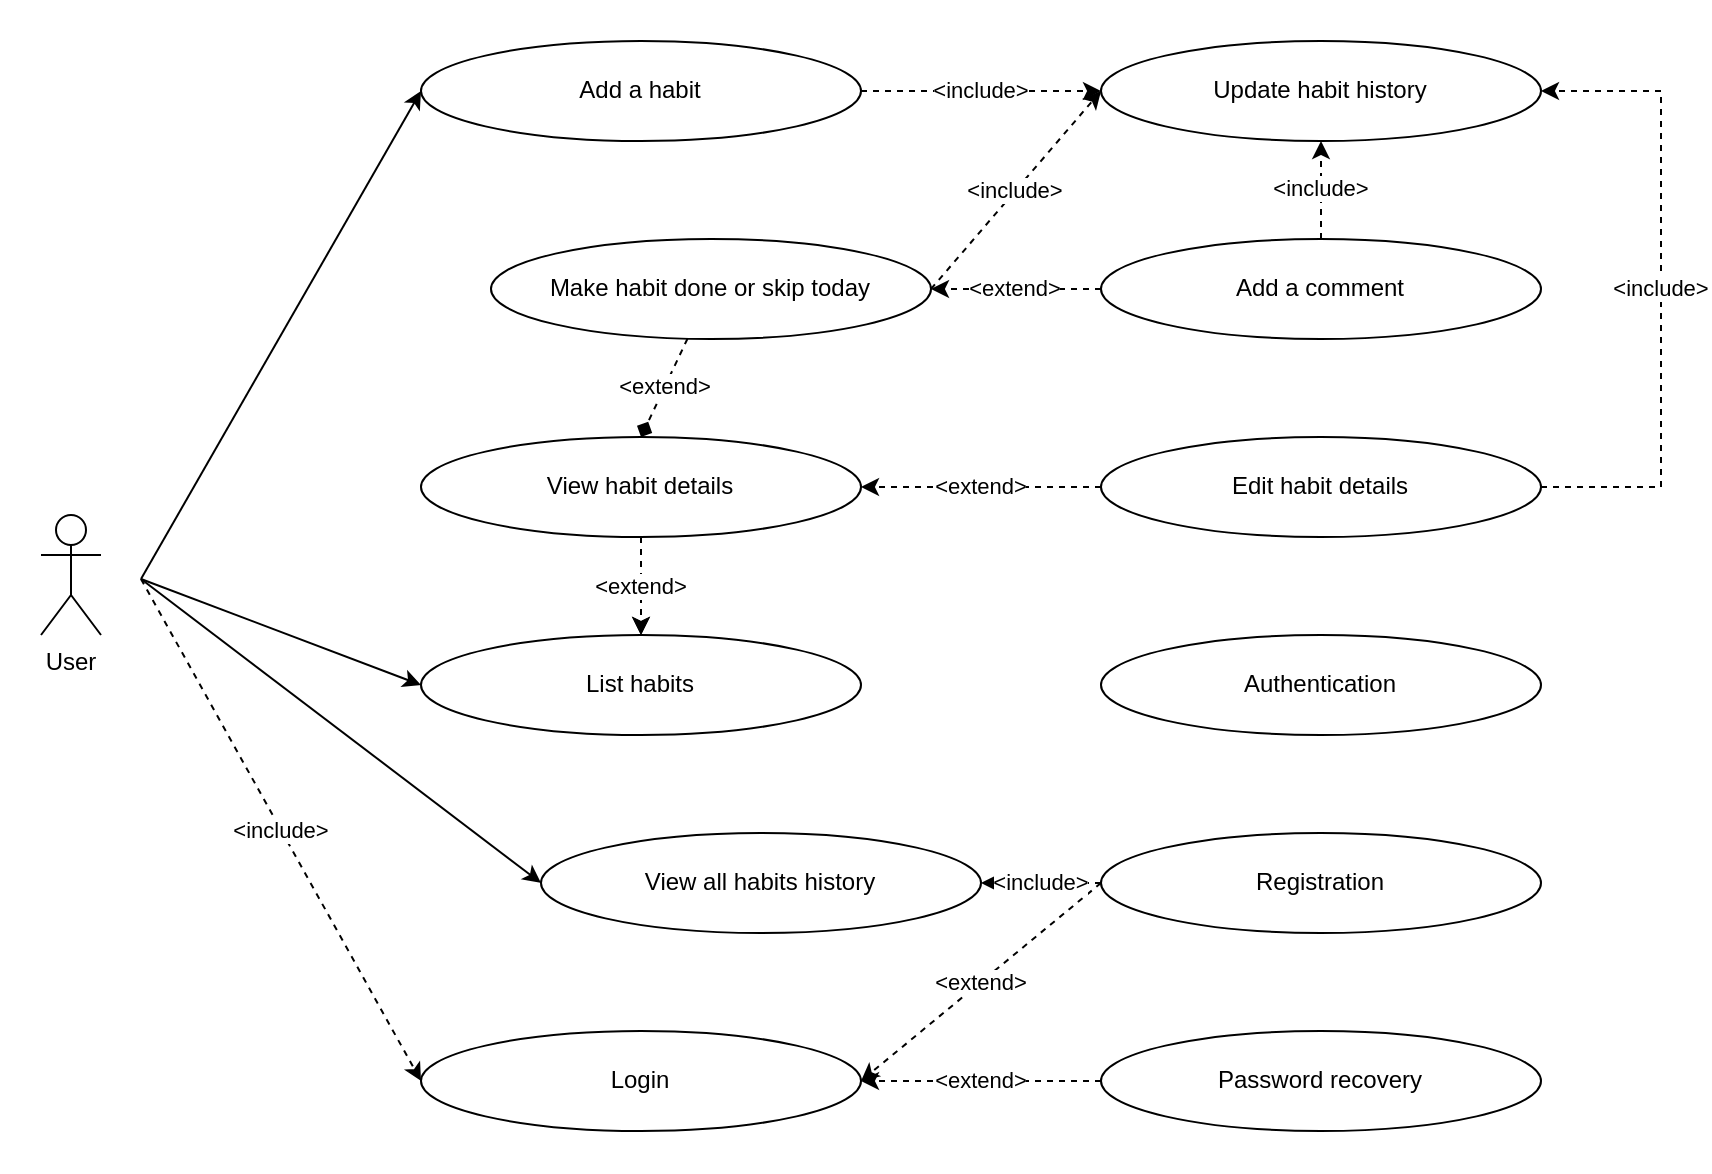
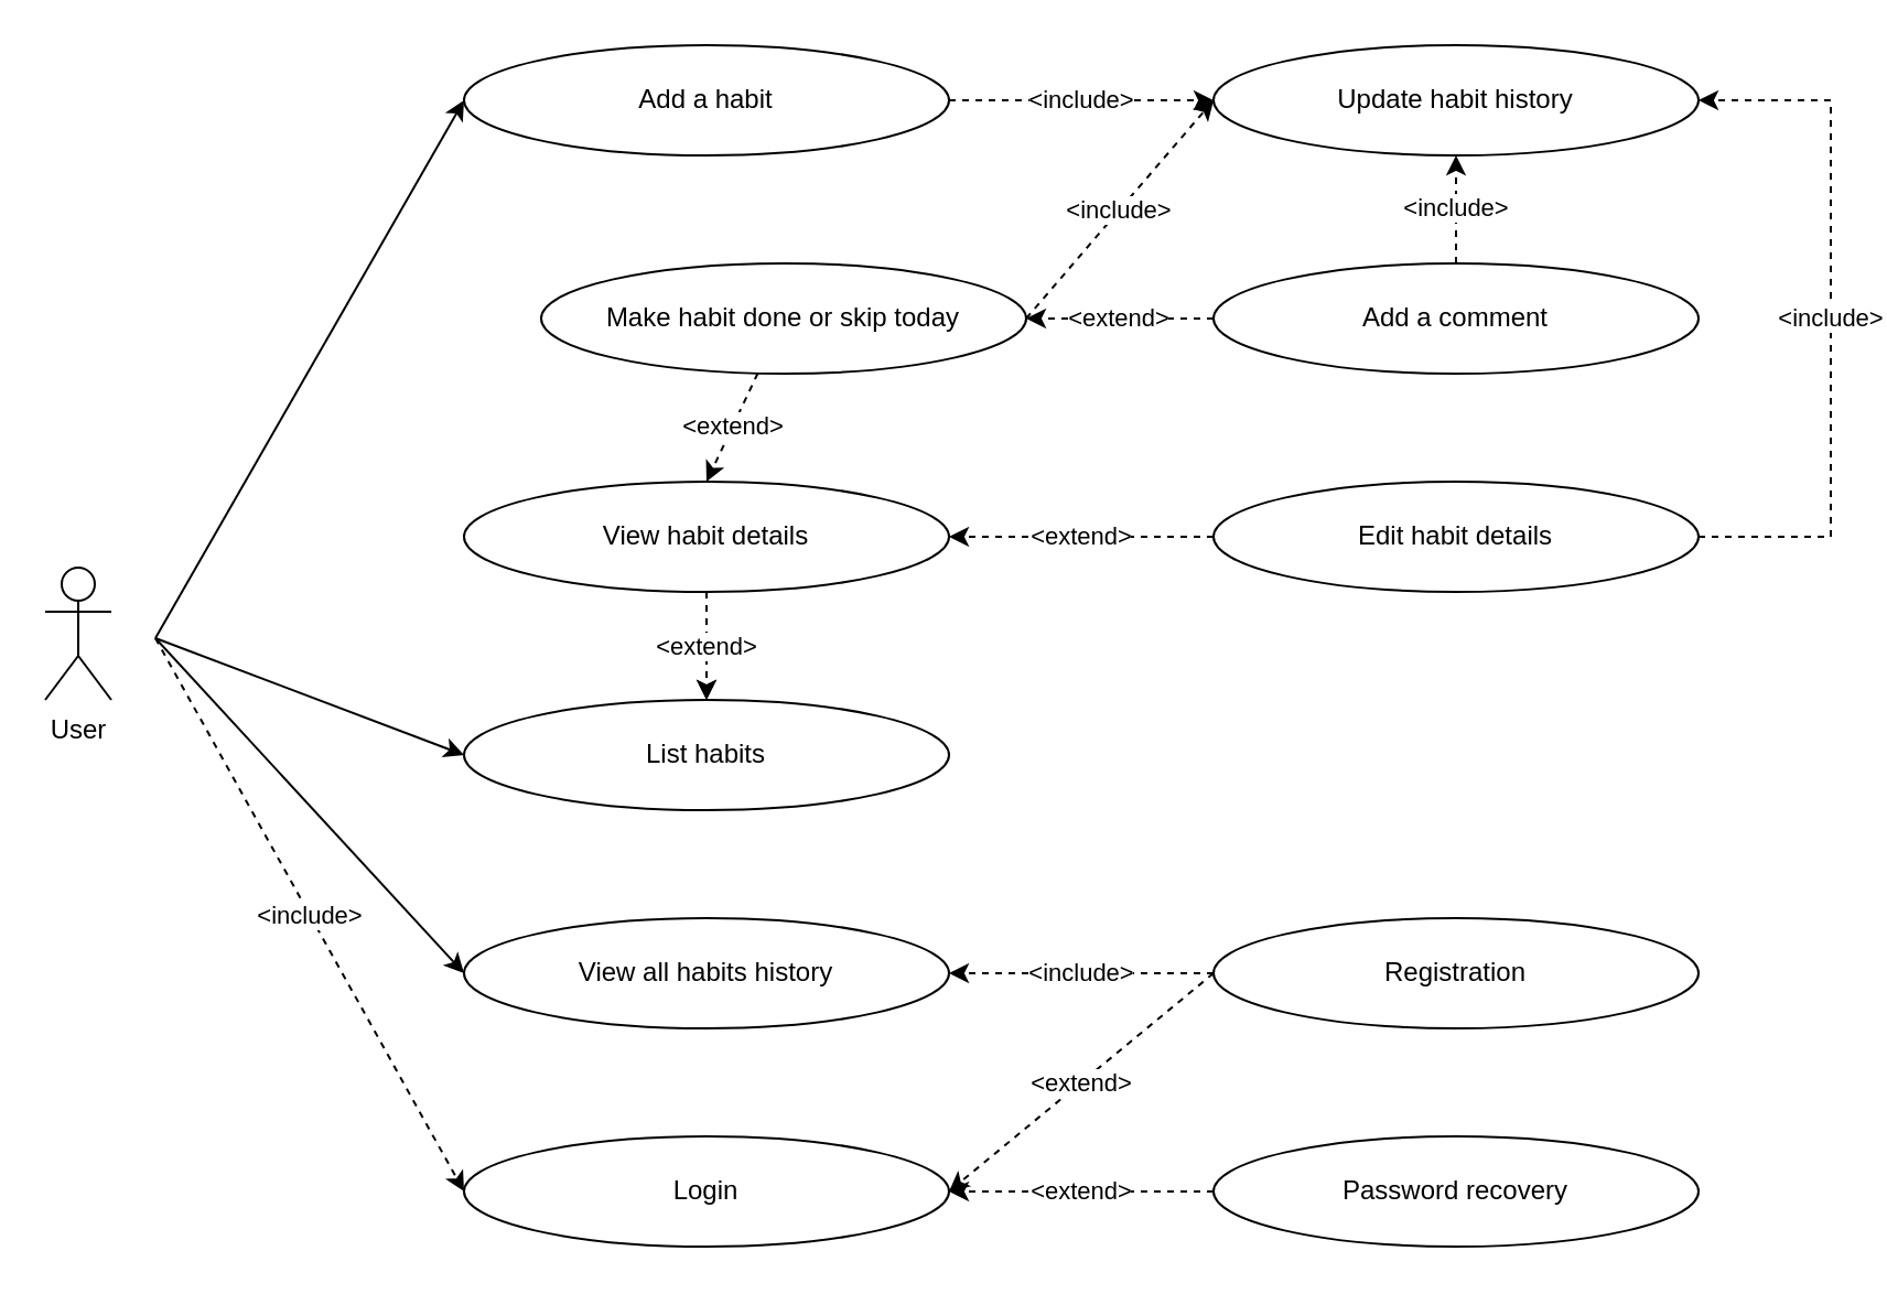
  <mxCell id="0" />
  <mxCell id="1" parent="0" />
  <mxCell id="2" style="rounded=0;orthogonalLoop=1;jettySize=auto;html=1;entryX=0;entryY=0.5;entryDx=0;entryDy=0;" edge="1" parent="1" target="28"><mxGeometry relative="1" as="geometry"><mxPoint x="70" y="289" as="sourcePoint" /></mxGeometry></mxCell>
  <mxCell id="3" style="rounded=0;orthogonalLoop=1;jettySize=auto;html=1;entryX=0;entryY=0.5;entryDx=0;entryDy=0;" edge="1" parent="1" target="10"><mxGeometry relative="1" as="geometry"><mxPoint x="70" y="289" as="sourcePoint" /></mxGeometry></mxCell>
  <mxCell id="4" style="rounded=0;orthogonalLoop=1;jettySize=auto;html=1;entryX=0;entryY=0.5;entryDx=0;entryDy=0;" edge="1" parent="1" target="14"><mxGeometry relative="1" as="geometry"><mxPoint x="70" y="289" as="sourcePoint" /></mxGeometry></mxCell>
  <mxCell id="5" value="&amp;lt;include&amp;gt;" style="edgeStyle=none;rounded=0;orthogonalLoop=1;jettySize=auto;html=1;entryX=0;entryY=0.5;entryDx=0;entryDy=0;dashed=1;" edge="1" parent="1" target="20"><mxGeometry relative="1" as="geometry"><mxPoint x="70" y="289" as="sourcePoint" /></mxGeometry></mxCell>
  <mxCell id="6" value="User" style="shape=umlActor;verticalLabelPosition=bottom;labelBackgroundColor=#ffffff;verticalAlign=top;html=1;outlineConnect=0;" vertex="1" parent="1"><mxGeometry x="20" y="257" width="30" height="60" as="geometry" /></mxCell>
  <mxCell id="7" style="edgeStyle=none;rounded=0;orthogonalLoop=1;jettySize=auto;html=1;dashed=1;" edge="1" parent="1" source="9" target="10"><mxGeometry relative="1" as="geometry" /></mxCell>
  <mxCell id="8" value="&amp;lt;extend&amp;gt;" style="edgeStyle=none;rounded=0;orthogonalLoop=1;jettySize=auto;html=1;dashed=1;" edge="1" parent="1" source="9" target="10"><mxGeometry relative="1" as="geometry" /></mxCell>
  <mxCell id="9" value="View habit details" style="ellipse;whiteSpace=wrap;html=1;" vertex="1" parent="1"><mxGeometry x="210" y="218" width="220" height="50" as="geometry" /></mxCell>
  <mxCell id="10" value="List habits" style="ellipse;whiteSpace=wrap;html=1;" vertex="1" parent="1"><mxGeometry x="210" y="317" width="220" height="50" as="geometry" /></mxCell>
- <mxCell id="11" value="&amp;lt;extend&amp;gt;" style="edgeStyle=none;rounded=0;orthogonalLoop=1;jettySize=auto;html=1;entryX=0.5;entryY=0;entryDx=0;entryDy=0;dashed=1;endArrow=diamond;" edge="1" parent="1" source="13" target="9"><mxGeometry relative="1" as="geometry" /></mxCell>
+ <mxCell id="11" value="&amp;lt;extend&amp;gt;" style="edgeStyle=none;rounded=0;orthogonalLoop=1;jettySize=auto;html=1;entryX=0.5;entryY=0;entryDx=0;entryDy=0;dashed=1;" edge="1" parent="1" source="13" target="9"><mxGeometry relative="1" as="geometry" /></mxCell>
  <mxCell id="12" value="&amp;lt;include&amp;gt;" style="edgeStyle=none;rounded=0;orthogonalLoop=1;jettySize=auto;html=1;entryX=0;entryY=0.5;entryDx=0;entryDy=0;dashed=1;exitX=1;exitY=0.5;exitDx=0;exitDy=0;" edge="1" parent="1" source="13" target="15"><mxGeometry relative="1" as="geometry" /></mxCell>
  <mxCell id="13" value="Make habit done or skip today" style="ellipse;whiteSpace=wrap;html=1;" vertex="1" parent="1"><mxGeometry x="245" y="119" width="220" height="50" as="geometry" /></mxCell>
- <mxCell id="14" value="View all habits history" style="ellipse;whiteSpace=wrap;html=1;" vertex="1" parent="1"><mxGeometry x="270" y="416" width="220" height="50" as="geometry" /></mxCell>
+ <mxCell id="14" value="View all habits history" style="ellipse;whiteSpace=wrap;html=1;" vertex="1" parent="1"><mxGeometry x="210" y="416" width="220" height="50" as="geometry" /></mxCell>
  <mxCell id="15" value="Update habit history" style="ellipse;whiteSpace=wrap;html=1;" vertex="1" parent="1"><mxGeometry x="550" y="20" width="220" height="50" as="geometry" /></mxCell>
  <mxCell id="16" value="&amp;lt;include&amp;gt;" style="edgeStyle=elbowEdgeStyle;rounded=0;orthogonalLoop=1;jettySize=auto;html=1;entryX=1;entryY=0.5;entryDx=0;entryDy=0;dashed=1;elbow=vertical;" edge="1" parent="1"><mxGeometry relative="1" as="geometry"><Array as="points"><mxPoint x="690" y="340" /><mxPoint x="700" y="340" /><mxPoint x="720" y="340" /><mxPoint x="660" y="340" /><mxPoint x="680" y="280" /><mxPoint x="660" y="280" /></Array><mxPoint x="630" y="394.2" as="targetPoint" /></mxGeometry></mxCell>
  <mxCell id="17" value="&amp;lt;extend&amp;gt;" style="edgeStyle=none;rounded=0;orthogonalLoop=1;jettySize=auto;html=1;dashed=1;" edge="1" parent="1" source="19" target="13"><mxGeometry relative="1" as="geometry"><mxPoint x="530" y="209" as="targetPoint" /></mxGeometry></mxCell>
  <mxCell id="18" value="&amp;lt;include&amp;gt;" style="edgeStyle=none;rounded=0;orthogonalLoop=1;jettySize=auto;html=1;entryX=0.5;entryY=1;entryDx=0;entryDy=0;dashed=1;exitX=0.5;exitY=0;exitDx=0;exitDy=0;" edge="1" parent="1" source="19" target="15"><mxGeometry relative="1" as="geometry" /></mxCell>
  <mxCell id="19" value="Add a comment" style="ellipse;whiteSpace=wrap;html=1;" vertex="1" parent="1"><mxGeometry x="550" y="119" width="220" height="50" as="geometry" /></mxCell>
  <mxCell id="20" value="Login" style="ellipse;whiteSpace=wrap;html=1;" vertex="1" parent="1"><mxGeometry x="210" y="515" width="220" height="50" as="geometry" /></mxCell>
  <mxCell id="21" value="&amp;lt;extend&amp;gt;" style="edgeStyle=none;rounded=0;orthogonalLoop=1;jettySize=auto;html=1;entryX=1;entryY=0.5;entryDx=0;entryDy=0;dashed=1;exitX=0;exitY=0.5;exitDx=0;exitDy=0;" edge="1" parent="1" source="23" target="20"><mxGeometry relative="1" as="geometry" /></mxCell>
  <mxCell id="22" value="&amp;lt;include&amp;gt;" style="edgeStyle=none;rounded=0;orthogonalLoop=1;jettySize=auto;html=1;dashed=1;" edge="1" parent="1" source="23" target="14"><mxGeometry relative="1" as="geometry" /></mxCell>
  <mxCell id="23" value="Registration" style="ellipse;whiteSpace=wrap;html=1;" vertex="1" parent="1"><mxGeometry x="550" y="416" width="220" height="50" as="geometry" /></mxCell>
  <mxCell id="24" value="&amp;lt;extend&amp;gt;" style="edgeStyle=none;rounded=0;orthogonalLoop=1;jettySize=auto;html=1;entryX=1;entryY=0.5;entryDx=0;entryDy=0;dashed=1;" edge="1" parent="1" source="25" target="20"><mxGeometry relative="1" as="geometry" /></mxCell>
  <mxCell id="25" value="Password recovery" style="ellipse;whiteSpace=wrap;html=1;" vertex="1" parent="1"><mxGeometry x="550" y="515" width="220" height="50" as="geometry" /></mxCell>
- <mxCell id="26" value="Authentication" style="ellipse;whiteSpace=wrap;html=1;" vertex="1" parent="1"><mxGeometry x="550" y="317" width="220" height="50" as="geometry" /></mxCell>
  <mxCell id="27" value="&amp;lt;include&amp;gt;" style="edgeStyle=elbowEdgeStyle;rounded=0;orthogonalLoop=1;jettySize=auto;html=1;dashed=1;" edge="1" parent="1" source="28" target="15"><mxGeometry relative="1" as="geometry" /></mxCell>
  <mxCell id="28" value="Add a habit" style="ellipse;whiteSpace=wrap;html=1;" vertex="1" parent="1"><mxGeometry x="210" y="20" width="220" height="50" as="geometry" /></mxCell>
  <mxCell id="29" value="&amp;lt;extend&amp;gt;" style="edgeStyle=none;rounded=0;orthogonalLoop=1;jettySize=auto;html=1;dashed=1;" edge="1" parent="1" source="31" target="9"><mxGeometry relative="1" as="geometry" /></mxCell>
  <mxCell id="30" value="&amp;lt;include&amp;gt;" style="edgeStyle=elbowEdgeStyle;rounded=0;orthogonalLoop=1;jettySize=auto;html=1;entryX=1;entryY=0.5;entryDx=0;entryDy=0;dashed=1;exitX=1;exitY=0.5;exitDx=0;exitDy=0;" edge="1" parent="1" source="31" target="15"><mxGeometry relative="1" as="geometry"><Array as="points"><mxPoint x="830" y="169" /></Array></mxGeometry></mxCell>
  <mxCell id="31" value="Edit habit details" style="ellipse;whiteSpace=wrap;html=1;" vertex="1" parent="1"><mxGeometry x="550" y="218" width="220" height="50" as="geometry" /></mxCell>
